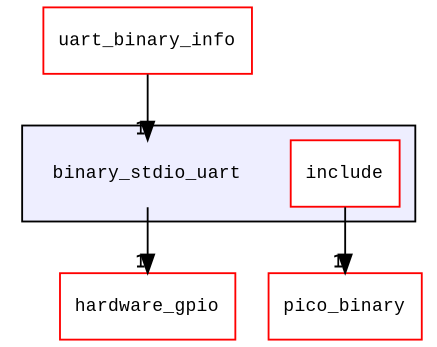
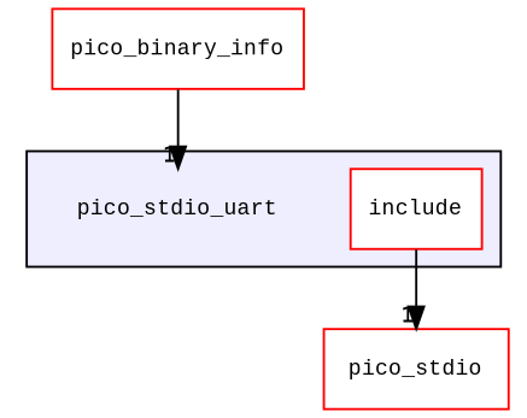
  digraph {
    compound=true
    fontname="Liberation Mono"
    node [fontname="Liberation Mono" fontsize=10 shape=box color=red fillcolor=white style=filled]
    edge [fontname="Liberation Mono" headlabel=1 labeldistance=1.5 labelfontname=Helvetica labelfontsize=10]
-   n1 [label=binary_stdio_uart shape=plaintext color="" fillcolor="" style=""]
+   n1 [label=pico_stdio_uart shape=plaintext color="" fillcolor="" style=""]
    n2 [label=include]
-   n3 [label=hardware_gpio]
-   n4 [label=pico_binary]
-   n5 [label=uart_binary_info]
+   n4 [label=pico_stdio]
+   n5 [label=pico_binary_info]
    subgraph cluster_1 {
      bgcolor="#eeeeff"
      pencolor=black
      n1
      n2
    }
-   n1 -> n3
    n2 -> n4
    n5 -> n1
  }
